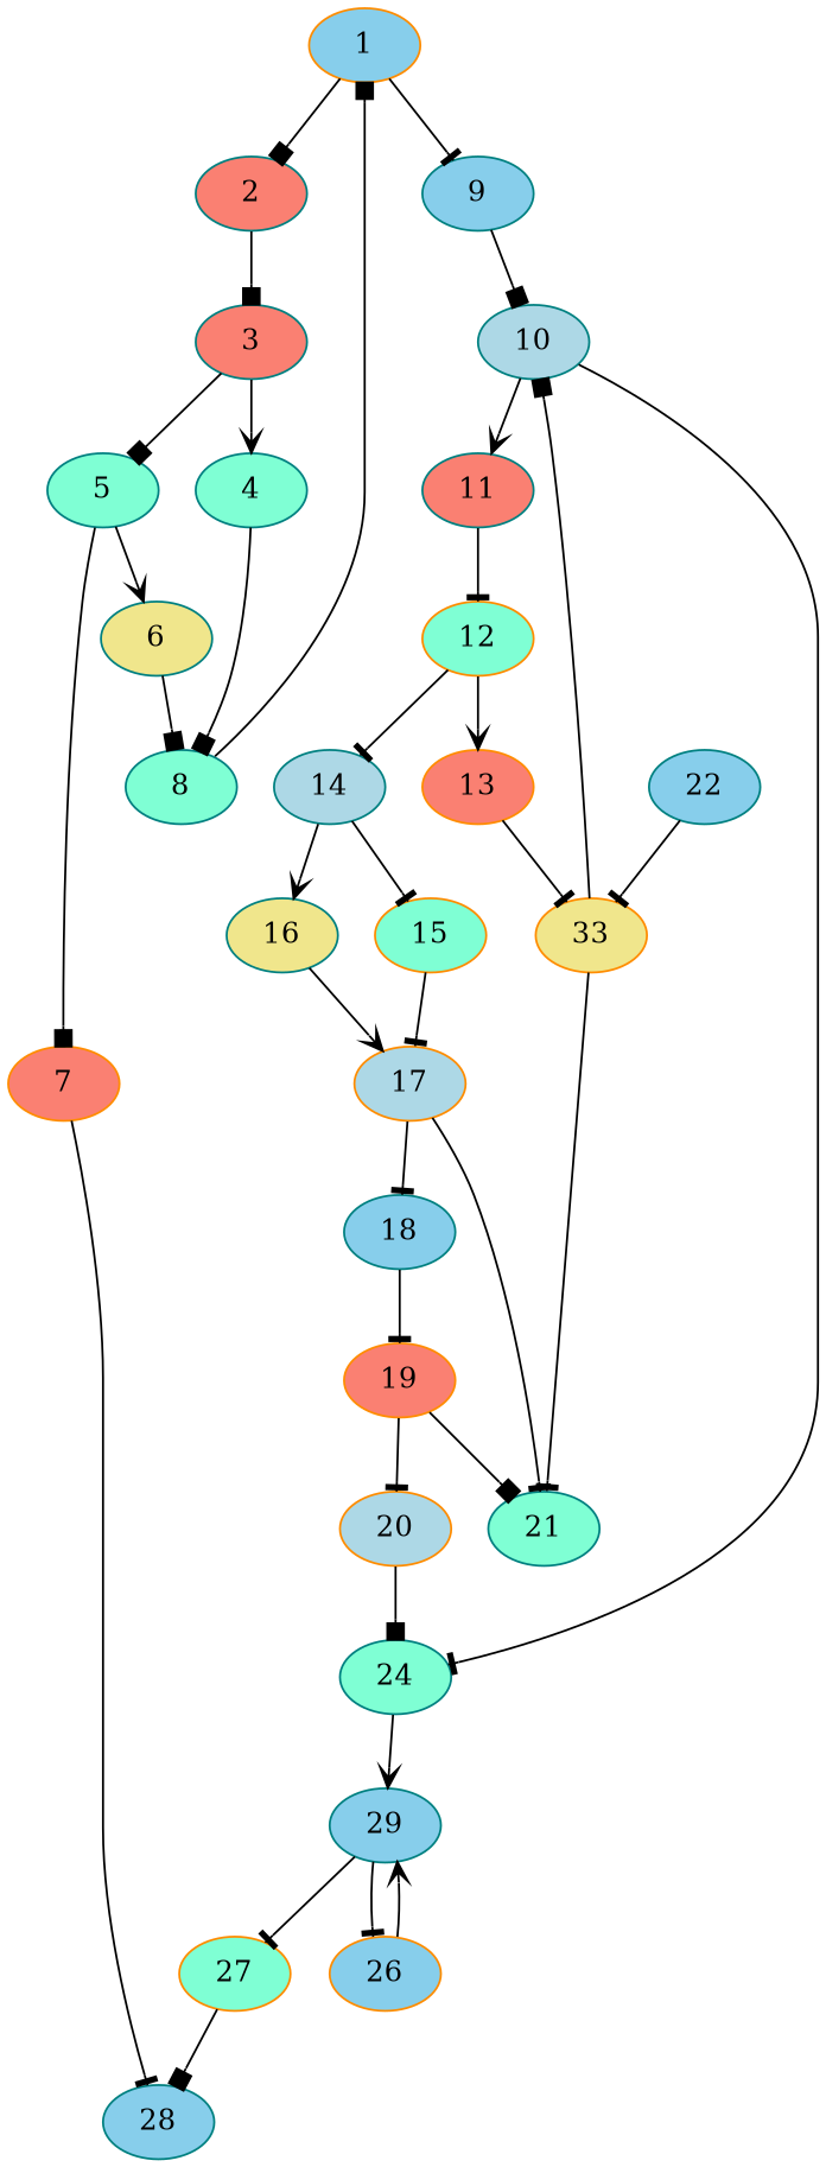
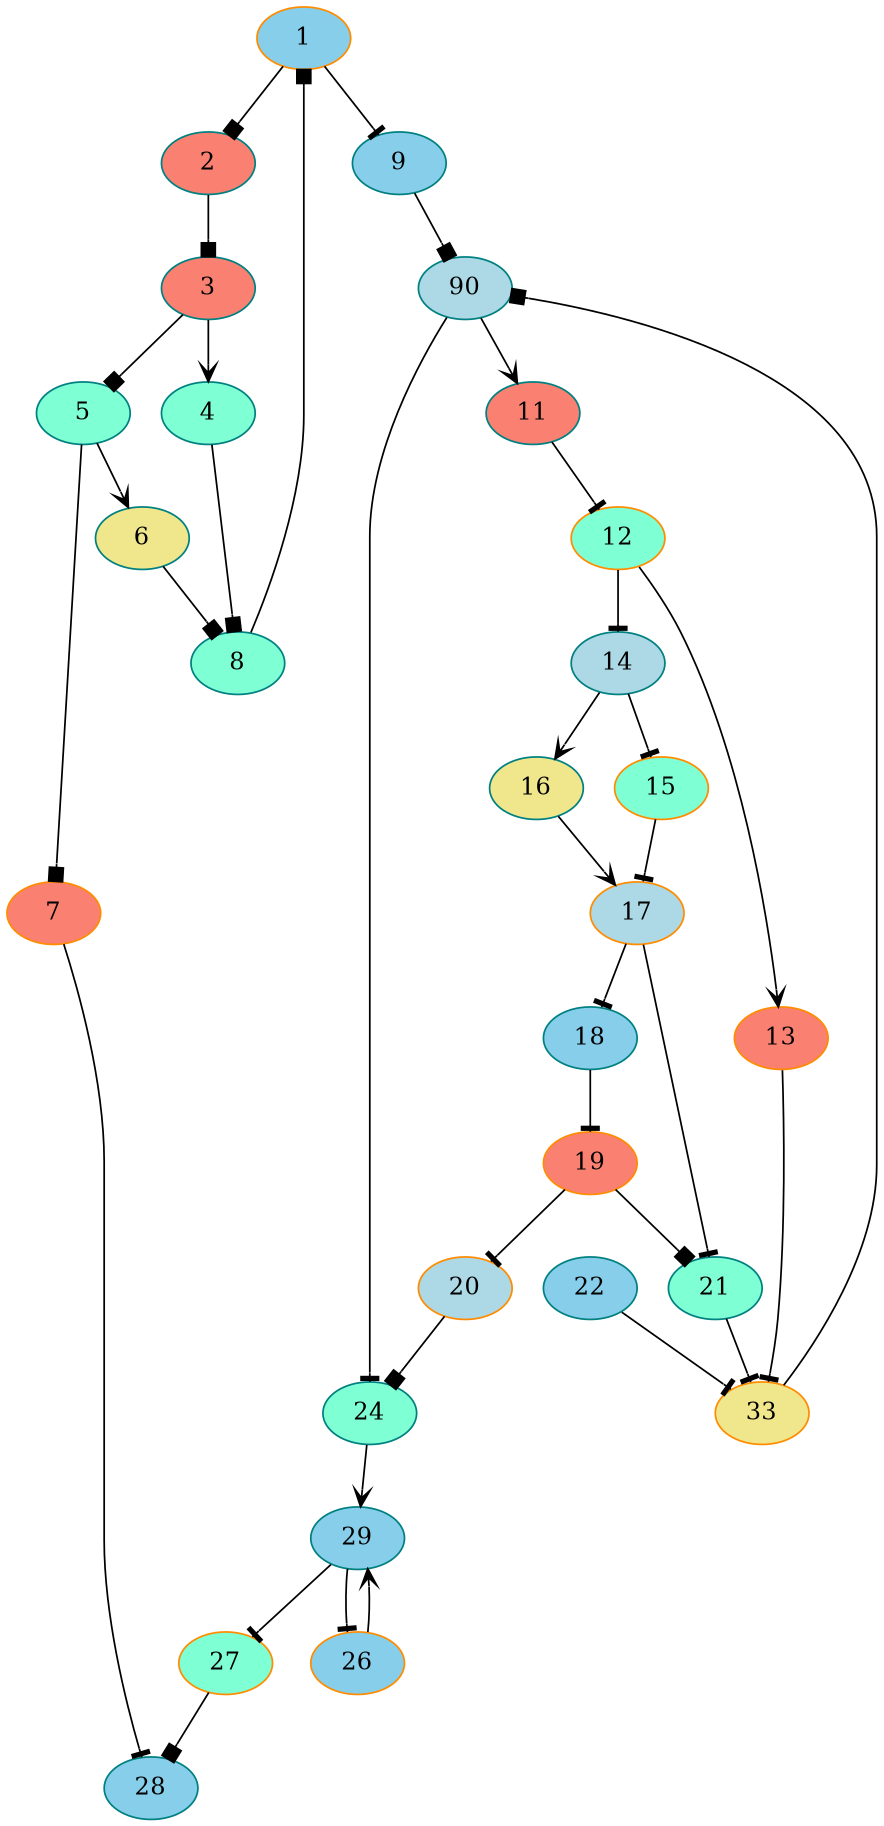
  digraph {
    node [color=teal fillcolor=aquamarine style=filled]
    edge [arrowhead=tee]
    1 [color=darkorange fillcolor=skyblue]
    2 [fillcolor=salmon]
    9 [fillcolor=skyblue]
    3 [fillcolor=salmon]
-   10 [fillcolor=lightblue]
+   10 [fillcolor=lightblue label=90]
    4
    5
    11 [fillcolor=salmon]
    24
    8
    6 [fillcolor=khaki]
    7 [color=darkorange fillcolor=salmon]
    28 [fillcolor=skyblue]
    12 [color=darkorange]
    n15 [fillcolor=skyblue label=29]
    13 [color=darkorange fillcolor=salmon]
    14 [fillcolor=lightblue]
    26 [color=darkorange fillcolor=skyblue]
    27 [color=darkorange]
    n20 [color=darkorange fillcolor=khaki label=33]
    15 [color=darkorange]
    16 [fillcolor=khaki]
    17 [color=darkorange fillcolor=lightblue]
    18 [fillcolor=skyblue]
    21
    19 [color=darkorange fillcolor=salmon]
    20 [color=darkorange fillcolor=lightblue]
    22 [fillcolor=skyblue]
    1 -> 2 [arrowhead=box]
    1 -> 9
    2 -> 3 [arrowhead=box]
    9 -> 10 [arrowhead=box]
    3 -> 4 [arrowhead=vee]
    3 -> 5 [arrowhead=box]
    10 -> 11 [arrowhead=vee]
    10 -> 24
    4 -> 8 [arrowhead=box]
    5 -> 6 [arrowhead=vee]
    5 -> 7 [arrowhead=box]
    11 -> 12
    24 -> n15 [arrowhead=vee]
    8 -> 1 [arrowhead=box]
    6 -> 8 [arrowhead=box]
    7 -> 28
    12 -> 13 [arrowhead=vee]
    12 -> 14
    n15 -> 26
    n15 -> 27
    13 -> n20
    14 -> 15
    14 -> 16 [arrowhead=vee]
    26 -> n15 [arrowhead=vee]
    27 -> 28 [arrowhead=box]
    n20 -> 10 [arrowhead=box]
    15 -> 17
    16 -> 17 [arrowhead=vee]
    17 -> 18
    17 -> 21
    18 -> 19
-   n20 -> 21
+   21 -> n20
    19 -> 21 [arrowhead=box]
    19 -> 20
    20 -> 24 [arrowhead=box]
    22 -> n20
  }
